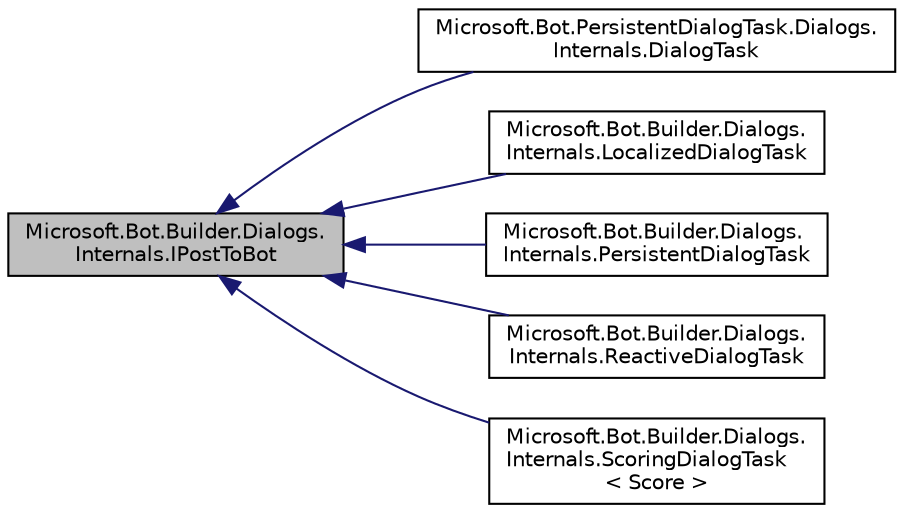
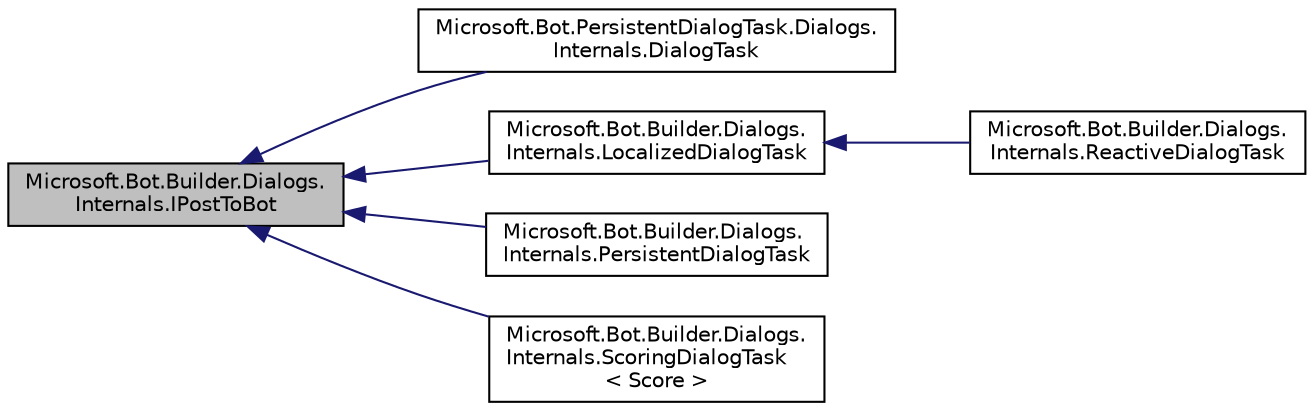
  digraph {
    rankdir=LR
    node [color=black fillcolor=white fontname=Helvetica fontsize=10 shape=record style=filled]
    edge [color=midnightblue dir=back fontname=Helvetica fontsize=10 labelfontname=Helvetica labelfontsize=10 style=solid]
    n1 [fillcolor=grey75 fontcolor=black height=0.2 label="Microsoft.Bot.Builder.Dialogs.\lInternals.IPostToBot" width=0.4]
    n2 [height=0.2 label="Microsoft.Bot.PersistentDialogTask.Dialogs.\lInternals.DialogTask" width=0.4]
    n3 [height=0.2 label="Microsoft.Bot.Builder.Dialogs.\lInternals.LocalizedDialogTask" width=0.4]
    n4 [height=0.2 label="Microsoft.Bot.Builder.Dialogs.\lInternals.PersistentDialogTask" width=0.4]
    n5 [height=0.2 label="Microsoft.Bot.Builder.Dialogs.\lInternals.ReactiveDialogTask" width=0.4]
    n6 [height=0.2 label="Microsoft.Bot.Builder.Dialogs.\lInternals.ScoringDialogTask\l\< Score \>" width=0.4]
    n1 -> n2
    n1 -> n3
    n1 -> n4
-   n1 -> n5
+   n3 -> n5
    n1 -> n6
  }
